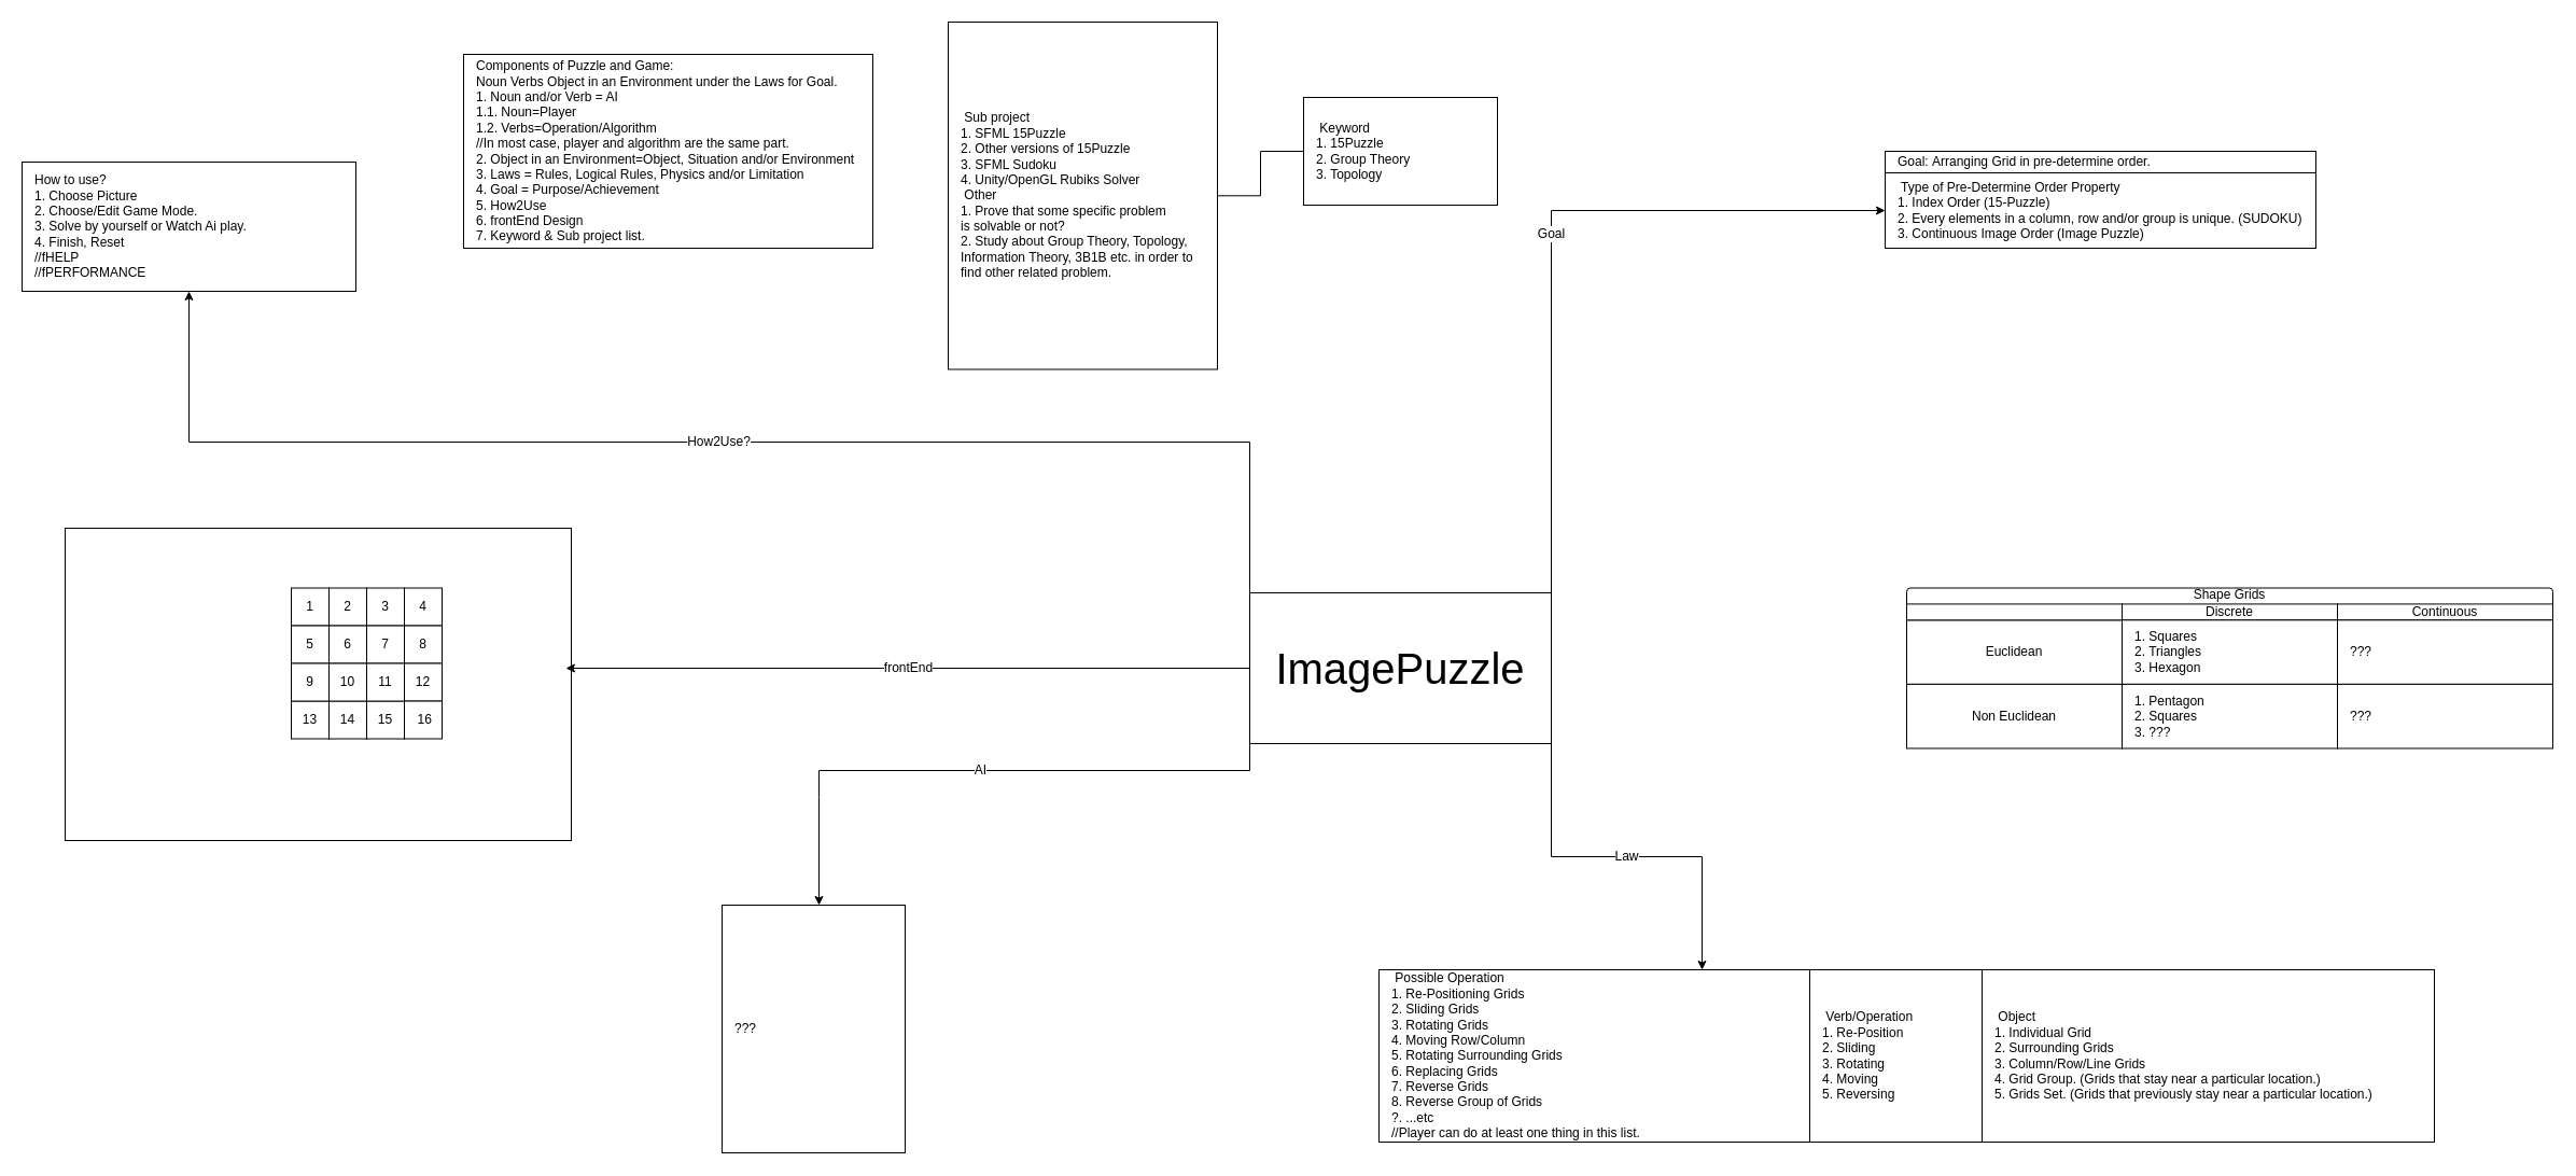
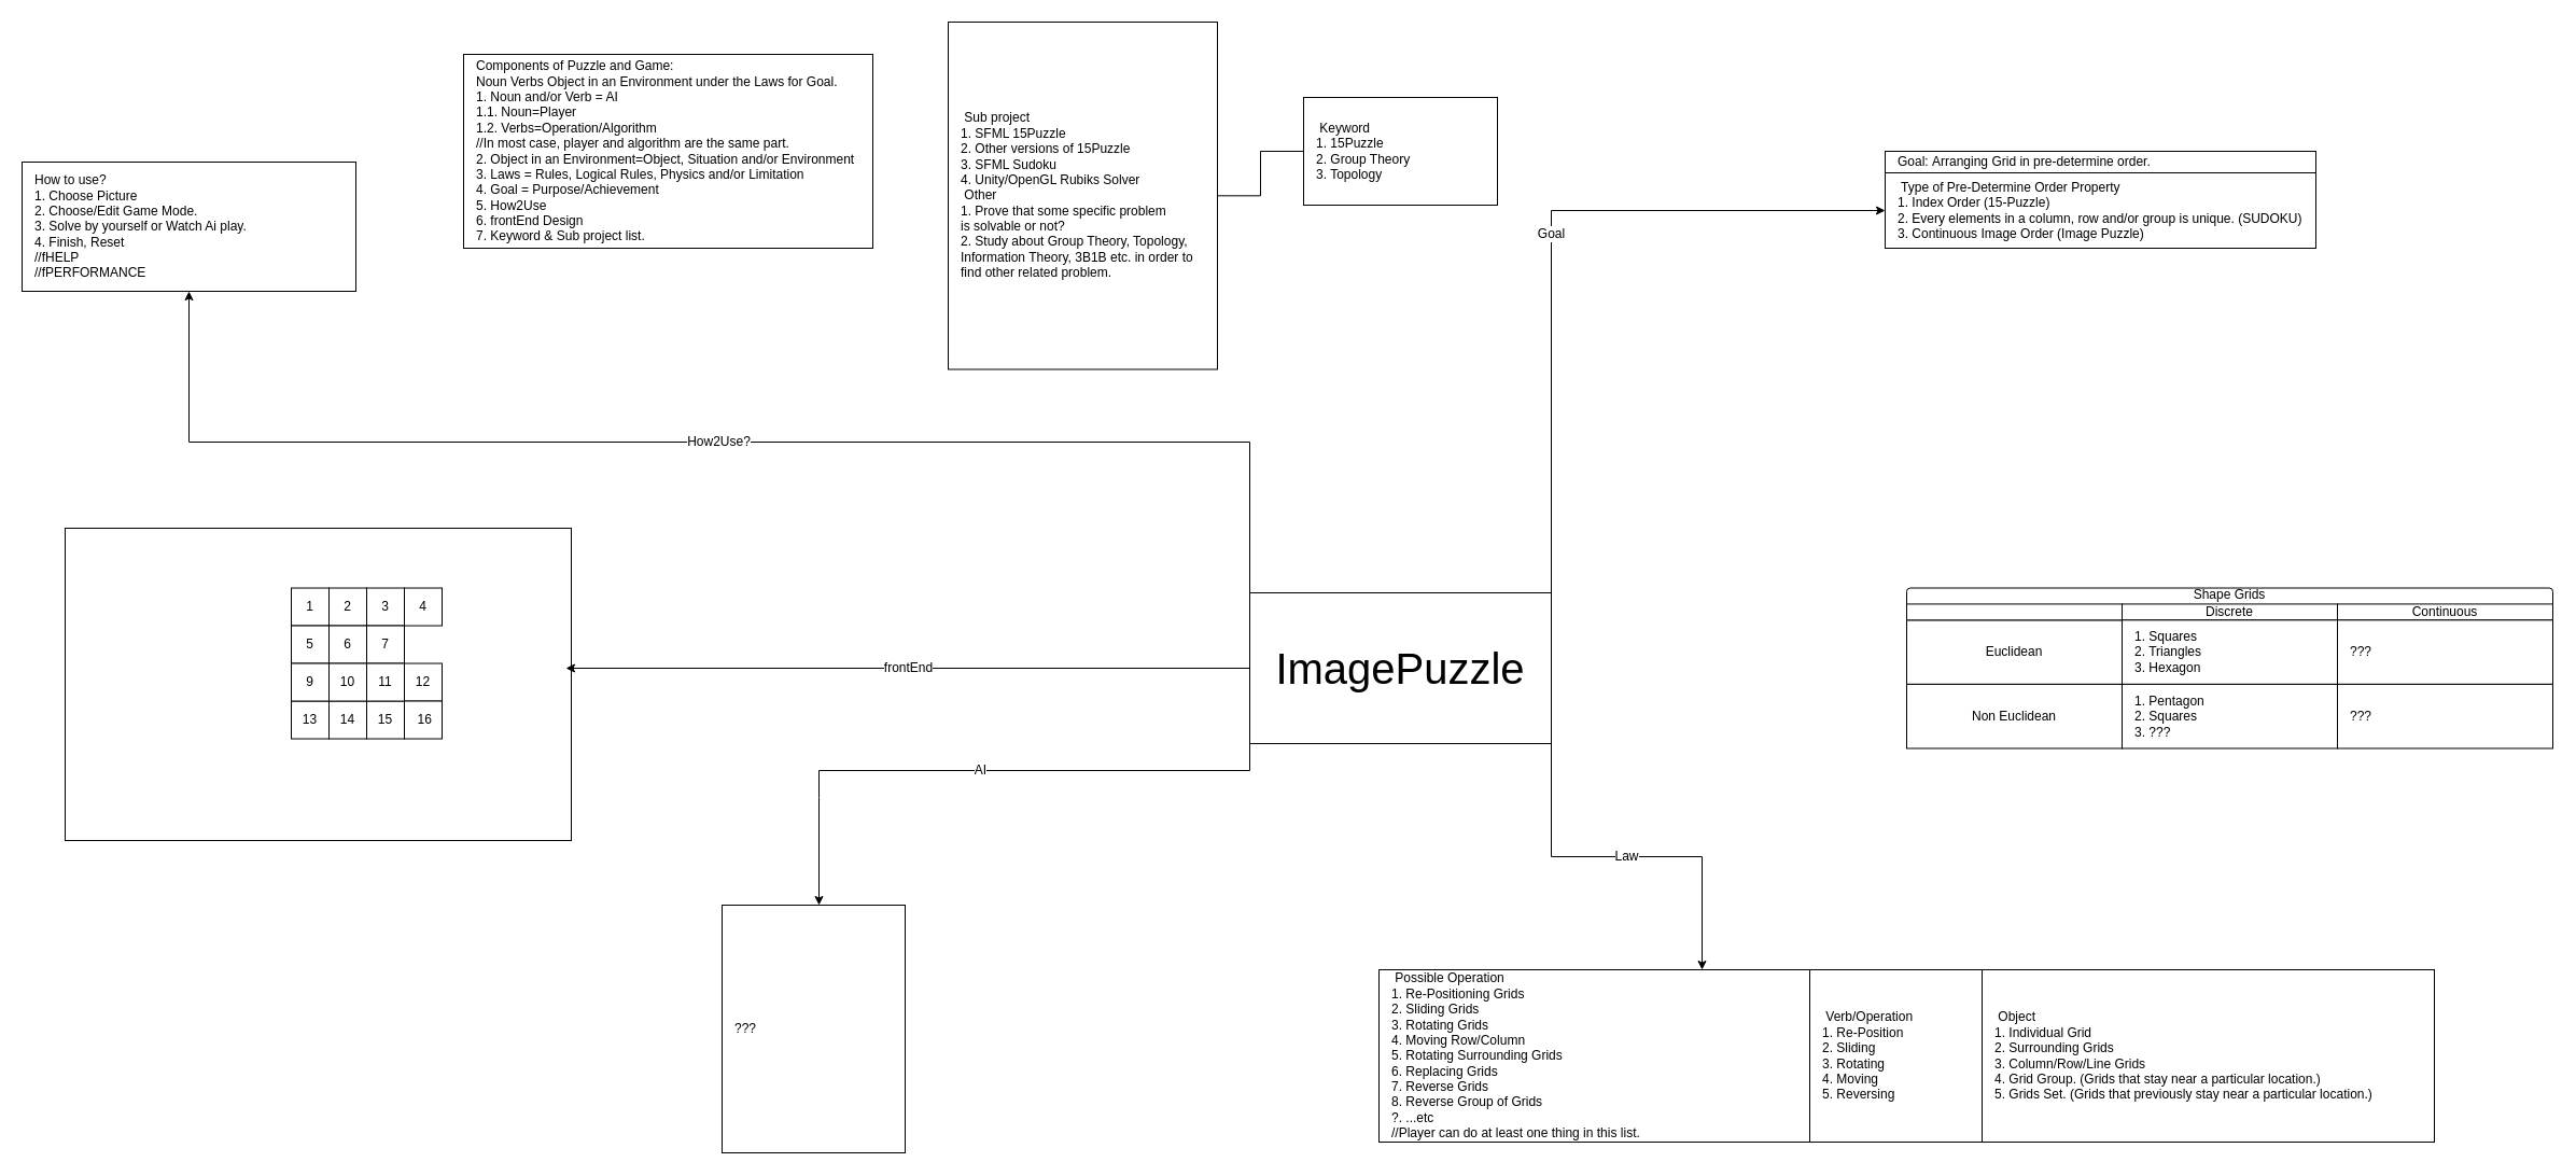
  <mxCell id="0" />
  <mxCell id="1" parent="0" />
  <mxCell id="2" value="" style="rounded=0;whiteSpace=wrap;html=1;fontSize=12;" parent="1" vertex="1"><mxGeometry x="60" y="490" width="470" height="290" as="geometry" /></mxCell>
  <mxCell id="3" value="&lt;span style=&quot;white-space: pre&quot;&gt; Keyword&lt;br&gt;1. 15Puzzle&lt;br&gt;2. Group Theory&lt;br/&gt;3. Topology&lt;br&gt;&lt;/span&gt;" style="rounded=0;whiteSpace=wrap;html=1;align=left;spacingLeft=10;" parent="1" vertex="1"><mxGeometry x="1210" y="90" width="180" height="100" as="geometry" /></mxCell>
  <mxCell id="4" value="" style="group" parent="1" vertex="1" connectable="0"><mxGeometry x="1750" y="140" width="400" height="90" as="geometry" /></mxCell>
  <mxCell id="5" value="Goal:&amp;nbsp;Arranging Grid in pre-determine order." style="rounded=0;whiteSpace=wrap;html=1;fontSize=12;fillColor=#FFFFFF;align=left;spacingLeft=10;" parent="4" vertex="1"><mxGeometry width="400" height="20" as="geometry" /></mxCell>
  <mxCell id="6" value="&lt;span style=&quot;white-space: pre&quot;&gt; Type of Pre-Determine Order Property&lt;/span&gt;&lt;br style=&quot;font-size: 12px&quot;&gt;&lt;span style=&quot;white-space: pre&quot;&gt;1. Index Order (15-Puzzle)&lt;/span&gt;&lt;br&gt;&lt;span style=&quot;white-space: pre&quot;&gt;2. Every elements in a column, row and/or group is unique. (SUDOKU)&lt;/span&gt;&lt;br style=&quot;font-size: 12px&quot;&gt;&lt;span style=&quot;white-space: pre&quot;&gt;3. Continuous Image Order (Image Puzzle)&lt;br&gt;&lt;/span&gt;" style="rounded=0;whiteSpace=wrap;html=1;fontSize=12;fillColor=#FFFFFF;align=left;spacingLeft=10;" parent="4" vertex="1"><mxGeometry y="20" width="400" height="70" as="geometry" /></mxCell>
  <mxCell id="7" value="&lt;span&gt; How to use?&lt;br&gt;1. Choose Picture&lt;br&gt;2. Choose/Edit Game Mode.&lt;br&gt;3. Solve by yourself or Watch Ai play.&lt;br&gt;4. Finish, Reset&lt;br&gt;//fHELP&lt;br&gt;//fPERFORMANCE&lt;br&gt;&lt;/span&gt;" style="rounded=0;whiteSpace=wrap;html=1;align=left;spacingLeft=10;" parent="1" vertex="1"><mxGeometry x="20" y="150" width="310" height="120" as="geometry" /></mxCell>
  <mxCell id="8" value="&lt;span&gt; Components of Puzzle and Game:&lt;br&gt;Noun Verbs Object in an Environment under the Laws for Goal.&lt;br&gt;1. Noun and/or Verb = AI&lt;br&gt;1.1. Noun=Player&lt;br&gt;1.2. Verbs=Operation/Algorithm&lt;br&gt;//In most case, player and algorithm are the same part.&lt;br&gt;2. Object in an Environment=Object, Situation and/or Environment&lt;br&gt;3. Laws = Rules, Logical Rules, Physics and/or Limitation&lt;br&gt;4. Goal = Purpose/Achievement&lt;br&gt;&lt;/span&gt;&lt;span&gt;5. How2Use&lt;/span&gt;&lt;br&gt;&lt;span&gt;6. frontEnd Design&lt;/span&gt;&lt;br&gt;&lt;span&gt;7. Keyword &amp;amp; Sub project list.&lt;/span&gt;&lt;span&gt;&lt;br&gt;&lt;/span&gt;" style="rounded=0;whiteSpace=wrap;html=1;align=left;spacingLeft=10;" parent="1" vertex="1"><mxGeometry x="430" y="50" width="380" height="180" as="geometry" /></mxCell>
  <mxCell id="9" value="" style="group" parent="1" vertex="1" connectable="0"><mxGeometry x="270" y="545.53" width="140" height="140" as="geometry" /></mxCell>
  <mxCell id="10" value="1" style="whiteSpace=wrap;html=1;aspect=fixed;fontSize=12;fillColor=#FFFFFF;" parent="9" vertex="1"><mxGeometry width="35" height="35" as="geometry" /></mxCell>
  <mxCell id="11" value="2" style="whiteSpace=wrap;html=1;aspect=fixed;fontSize=12;fillColor=#FFFFFF;" parent="9" vertex="1"><mxGeometry x="35" width="35" height="35" as="geometry" /></mxCell>
  <mxCell id="12" value="3" style="whiteSpace=wrap;html=1;aspect=fixed;fontSize=12;fillColor=#FFFFFF;" parent="9" vertex="1"><mxGeometry x="70" width="35" height="35" as="geometry" /></mxCell>
  <mxCell id="13" value="4" style="whiteSpace=wrap;html=1;aspect=fixed;fontSize=12;fillColor=#FFFFFF;" parent="9" vertex="1"><mxGeometry x="105" width="35" height="35" as="geometry" /></mxCell>
  <mxCell id="14" value="5" style="whiteSpace=wrap;html=1;aspect=fixed;fontSize=12;fillColor=#FFFFFF;" parent="9" vertex="1"><mxGeometry y="35" width="35" height="35" as="geometry" /></mxCell>
  <mxCell id="15" value="6" style="whiteSpace=wrap;html=1;aspect=fixed;fontSize=12;fillColor=#FFFFFF;" parent="9" vertex="1"><mxGeometry x="35" y="35" width="35" height="35" as="geometry" /></mxCell>
  <mxCell id="16" value="7" style="whiteSpace=wrap;html=1;aspect=fixed;fontSize=12;fillColor=#FFFFFF;" parent="9" vertex="1"><mxGeometry x="70" y="35" width="35" height="35" as="geometry" /></mxCell>
- <mxCell id="17" value="8" style="whiteSpace=wrap;html=1;aspect=fixed;fontSize=12;fillColor=#FFFFFF;" parent="9" vertex="1"><mxGeometry x="105" y="35" width="35" height="35" as="geometry" /></mxCell>
  <mxCell id="18" value="15" style="whiteSpace=wrap;html=1;aspect=fixed;fontSize=12;fillColor=#FFFFFF;" parent="9" vertex="1"><mxGeometry x="70" y="105" width="35" height="35" as="geometry" /></mxCell>
  <mxCell id="19" value="14" style="whiteSpace=wrap;html=1;aspect=fixed;fontSize=12;fillColor=#FFFFFF;" parent="9" vertex="1"><mxGeometry x="35" y="105" width="35" height="35" as="geometry" /></mxCell>
  <mxCell id="20" value="13" style="whiteSpace=wrap;html=1;aspect=fixed;fontSize=12;fillColor=#FFFFFF;" parent="9" vertex="1"><mxGeometry y="105" width="35" height="35" as="geometry" /></mxCell>
  <mxCell id="21" value="9" style="whiteSpace=wrap;html=1;aspect=fixed;fontSize=12;fillColor=#FFFFFF;" parent="9" vertex="1"><mxGeometry y="70" width="35" height="35" as="geometry" /></mxCell>
  <mxCell id="22" value="10" style="whiteSpace=wrap;html=1;aspect=fixed;fontSize=12;fillColor=#FFFFFF;" parent="9" vertex="1"><mxGeometry x="35" y="70" width="35" height="35" as="geometry" /></mxCell>
  <mxCell id="23" value="11" style="whiteSpace=wrap;html=1;aspect=fixed;fontSize=12;fillColor=#FFFFFF;" parent="9" vertex="1"><mxGeometry x="70" y="70" width="35" height="35" as="geometry" /></mxCell>
  <mxCell id="24" value="12" style="whiteSpace=wrap;html=1;aspect=fixed;fontSize=12;fillColor=#FFFFFF;" parent="9" vertex="1"><mxGeometry x="105" y="70" width="35" height="35" as="geometry" /></mxCell>
  <mxCell id="25" value="&amp;nbsp;16" style="whiteSpace=wrap;html=1;aspect=fixed;fontSize=12;fillColor=#FFFFFF;" parent="9" vertex="1"><mxGeometry x="105" y="105" width="35" height="35" as="geometry" /></mxCell>
  <mxCell id="26" value="frontEnd" style="edgeStyle=orthogonalEdgeStyle;rounded=0;orthogonalLoop=1;jettySize=auto;html=1;fontSize=12;" parent="1" source="31" edge="1"><mxGeometry relative="1" as="geometry"><mxPoint x="525" y="620" as="targetPoint" /></mxGeometry></mxCell>
  <mxCell id="27" value="How2Use?" style="edgeStyle=orthogonalEdgeStyle;rounded=0;orthogonalLoop=1;jettySize=auto;html=1;exitX=0;exitY=0;exitDx=0;exitDy=0;fontSize=12;" parent="1" source="31" target="7" edge="1"><mxGeometry relative="1" as="geometry" /></mxCell>
  <mxCell id="28" value="Goal" style="edgeStyle=orthogonalEdgeStyle;rounded=0;orthogonalLoop=1;jettySize=auto;html=1;exitX=1;exitY=0;exitDx=0;exitDy=0;fontSize=12;entryX=0;entryY=0.5;entryDx=0;entryDy=0;" parent="1" source="31" target="6" edge="1"><mxGeometry relative="1" as="geometry"><mxPoint x="1630" y="200" as="targetPoint" /></mxGeometry></mxCell>
  <mxCell id="29" value="Law" style="edgeStyle=orthogonalEdgeStyle;rounded=0;orthogonalLoop=1;jettySize=auto;html=1;entryX=0.75;entryY=0;entryDx=0;entryDy=0;fontSize=12;exitX=1;exitY=1;exitDx=0;exitDy=0;" parent="1" source="31" target="33" edge="1"><mxGeometry relative="1" as="geometry" /></mxCell>
  <mxCell id="30" value="AI" style="edgeStyle=orthogonalEdgeStyle;rounded=0;orthogonalLoop=1;jettySize=auto;html=1;exitX=0;exitY=1;exitDx=0;exitDy=0;fontSize=12;" parent="1" source="31" edge="1"><mxGeometry relative="1" as="geometry"><mxPoint x="760" y="840" as="targetPoint" /><Array as="points"><mxPoint x="1160" y="715" /><mxPoint x="760" y="715" /><mxPoint x="760" y="740" /></Array></mxGeometry></mxCell>
  <mxCell id="31" value="ImagePuzzle" style="rounded=0;whiteSpace=wrap;html=1;fontSize=40;" parent="1" vertex="1"><mxGeometry x="1160" y="550" width="280" height="140" as="geometry" /></mxCell>
  <mxCell id="32" value="" style="group" parent="1" vertex="1" connectable="0"><mxGeometry x="1280" y="900" width="980" height="160" as="geometry" /></mxCell>
  <mxCell id="33" value="&lt;span style=&quot;white-space: pre&quot;&gt; Possible Operation&lt;br&gt;1. Re-Positioning Grids&lt;br&gt;2. Sliding Grids&lt;br&gt;3. Rotating Grids&lt;br&gt;4. Moving Row/Column&lt;br&gt;5. Rotating Surrounding Grids&lt;br&gt;6. Replacing Grids&lt;br&gt;7. Reverse Grids&lt;br&gt;8. Reverse Group of Grids&lt;br&gt;?. ...etc&lt;br&gt;//Player can do at least one thing in this list.&lt;br&gt;&lt;/span&gt;" style="rounded=0;whiteSpace=wrap;html=1;fontSize=12;fillColor=#FFFFFF;align=left;spacingLeft=10;" parent="32" vertex="1"><mxGeometry width="400" height="160" as="geometry" /></mxCell>
  <mxCell id="34" value="" style="group" parent="32" vertex="1" connectable="0"><mxGeometry x="400" width="580" height="160" as="geometry" /></mxCell>
  <mxCell id="35" value="&lt;span style=&quot;white-space: pre&quot;&gt; Verb/Operation&lt;br&gt;1. Re-Position&lt;br&gt;2. Sliding&lt;br&gt;3. Rotating&lt;br&gt;4. Moving&lt;br&gt;5. Reversing&lt;br&gt;&lt;/span&gt;" style="rounded=0;whiteSpace=wrap;html=1;fontSize=12;fillColor=#FFFFFF;align=left;spacingLeft=10;" parent="34" vertex="1"><mxGeometry width="160" height="160" as="geometry" /></mxCell>
  <mxCell id="36" value="&lt;span style=&quot;white-space: pre&quot;&gt;&lt;span style=&quot;white-space: pre&quot;&gt; Object&lt;br&gt;&lt;/span&gt;1. Individual Grid&lt;br&gt;2. Surrounding Grids&lt;br&gt;3. &lt;/span&gt;&lt;span style=&quot;white-space: pre&quot;&gt;Column/Row/Line Grids&lt;/span&gt;&lt;br&gt;&lt;span style=&quot;white-space: pre&quot;&gt;4. Grid Group. (Grids that stay near a particular location.)&lt;/span&gt;&lt;br&gt;&lt;span style=&quot;white-space: pre&quot;&gt;5. Grids Set. (Grids that previously stay near a particular location.)&lt;br&gt;&lt;/span&gt;" style="rounded=0;whiteSpace=wrap;html=1;fontSize=12;fillColor=#FFFFFF;align=left;spacingLeft=10;" parent="34" vertex="1"><mxGeometry x="160" width="420" height="160" as="geometry" /></mxCell>
  <mxCell id="37" value="" style="group" parent="1" vertex="1" connectable="0"><mxGeometry x="1770" y="545.53" width="600" height="148.94" as="geometry" /></mxCell>
  <mxCell id="38" value="Shape Grids" style="rounded=1;whiteSpace=wrap;html=1;fontSize=12;fillColor=#FFFFFF;spacingTop=-10;" parent="37" vertex="1"><mxGeometry width="600" height="22.341" as="geometry" /></mxCell>
  <mxCell id="39" value="Discrete" style="rounded=0;whiteSpace=wrap;html=1;fontSize=12;fillColor=#FFFFFF;" parent="37" vertex="1"><mxGeometry x="200" y="14.894" width="200" height="14.894" as="geometry" /></mxCell>
  <mxCell id="40" value="Continuous" style="rounded=0;whiteSpace=wrap;html=1;fontSize=12;fillColor=#FFFFFF;" parent="37" vertex="1"><mxGeometry x="400" y="14.894" width="200" height="14.894" as="geometry" /></mxCell>
  <mxCell id="41" value="Euclidean" style="rounded=0;whiteSpace=wrap;html=1;fontSize=12;fillColor=#FFFFFF;" parent="37" vertex="1"><mxGeometry y="29.788" width="200" height="59.576" as="geometry" /></mxCell>
  <mxCell id="42" value="Non Euclidean" style="rounded=0;whiteSpace=wrap;html=1;fontSize=12;fillColor=#FFFFFF;" parent="37" vertex="1"><mxGeometry y="89.364" width="200" height="59.576" as="geometry" /></mxCell>
  <mxCell id="43" value="1. Squares&lt;br style=&quot;font-size: 12px;&quot;&gt;2. Triangles&lt;br style=&quot;font-size: 12px;&quot;&gt;3. Hexagon" style="rounded=0;whiteSpace=wrap;html=1;fontSize=12;fillColor=#FFFFFF;align=left;spacingLeft=10;" parent="37" vertex="1"><mxGeometry x="200" y="29.788" width="200" height="59.576" as="geometry" /></mxCell>
  <mxCell id="44" value="1. Pentagon&lt;br style=&quot;font-size: 12px&quot;&gt;2. Squares&lt;br style=&quot;font-size: 12px&quot;&gt;3. ???" style="rounded=0;whiteSpace=wrap;html=1;fontSize=12;fillColor=#FFFFFF;align=left;spacingLeft=10;" parent="37" vertex="1"><mxGeometry x="200" y="89.364" width="200" height="59.576" as="geometry" /></mxCell>
  <mxCell id="45" value="???" style="rounded=0;whiteSpace=wrap;html=1;fontSize=12;fillColor=#FFFFFF;align=left;spacingLeft=10;" parent="37" vertex="1"><mxGeometry x="400" y="29.788" width="200" height="59.576" as="geometry" /></mxCell>
  <mxCell id="46" value="???" style="rounded=0;whiteSpace=wrap;html=1;fontSize=12;fillColor=#FFFFFF;align=left;spacingLeft=10;" parent="37" vertex="1"><mxGeometry x="400" y="89.364" width="200" height="59.576" as="geometry" /></mxCell>
  <mxCell id="47" value="" style="rounded=0;whiteSpace=wrap;html=1;fontSize=12;fillColor=#FFFFFF;" parent="37" vertex="1"><mxGeometry y="14.894" width="200" height="14.894" as="geometry" /></mxCell>
  <mxCell id="48" value="???" style="rounded=0;whiteSpace=wrap;html=1;fontSize=12;align=left;spacingLeft=10;" parent="1" vertex="1"><mxGeometry x="670" y="840" width="170" height="230" as="geometry" /></mxCell>
  <mxCell id="49" style="edgeStyle=orthogonalEdgeStyle;rounded=0;orthogonalLoop=1;jettySize=auto;html=1;entryX=0;entryY=0.5;entryDx=0;entryDy=0;endArrow=none;endFill=0;" edge="1" parent="1" source="50" target="3"><mxGeometry relative="1" as="geometry" /></mxCell>
  <mxCell id="50" value="&lt;span style=&quot;white-space: pre&quot;&gt; Sub project&lt;br&gt;1. SFML 15Puzzle&lt;br&gt;2. Other versions of 15Puzzle&lt;br&gt;3. SFML Sudoku&lt;br&gt;4. Unity/OpenGL Rubiks Solver&lt;br&gt;&lt;span style=&quot;white-space: pre&quot;&gt; Other&lt;br&gt;&lt;/span&gt;1. Prove that some specific problem &lt;br&gt;is solvable or not?&lt;br&gt;2. Study about Group Theory, Topology,&lt;br&gt;Information Theory, 3B1B etc. in order to&lt;br&gt;find other related problem.&lt;br&gt;&lt;/span&gt;" style="rounded=0;whiteSpace=wrap;html=1;align=left;spacingLeft=10;" vertex="1" parent="1"><mxGeometry x="880" y="20" width="250" height="322.5" as="geometry" /></mxCell>
